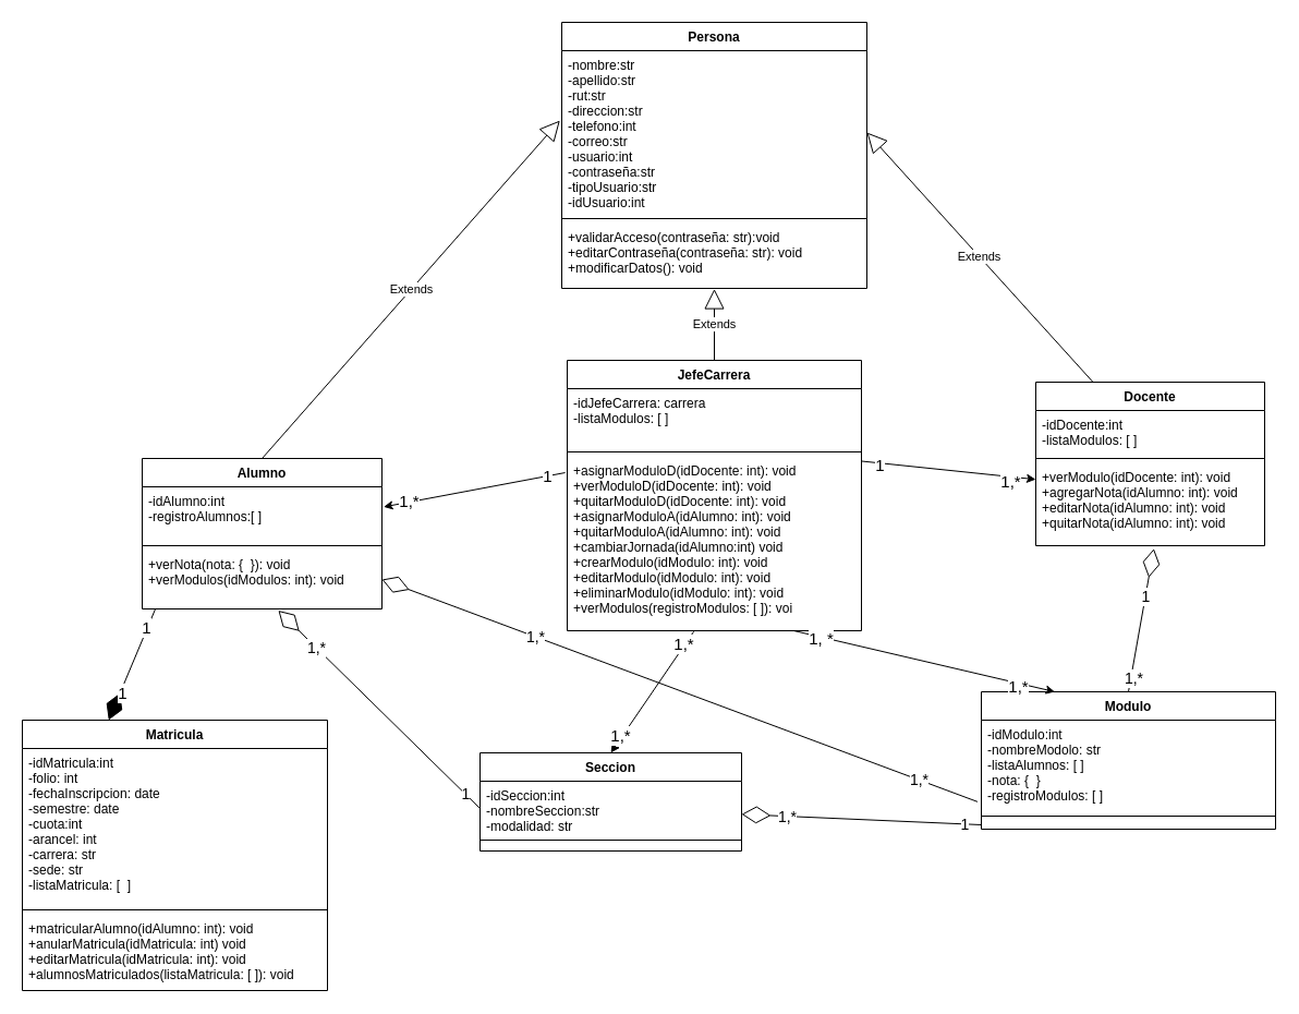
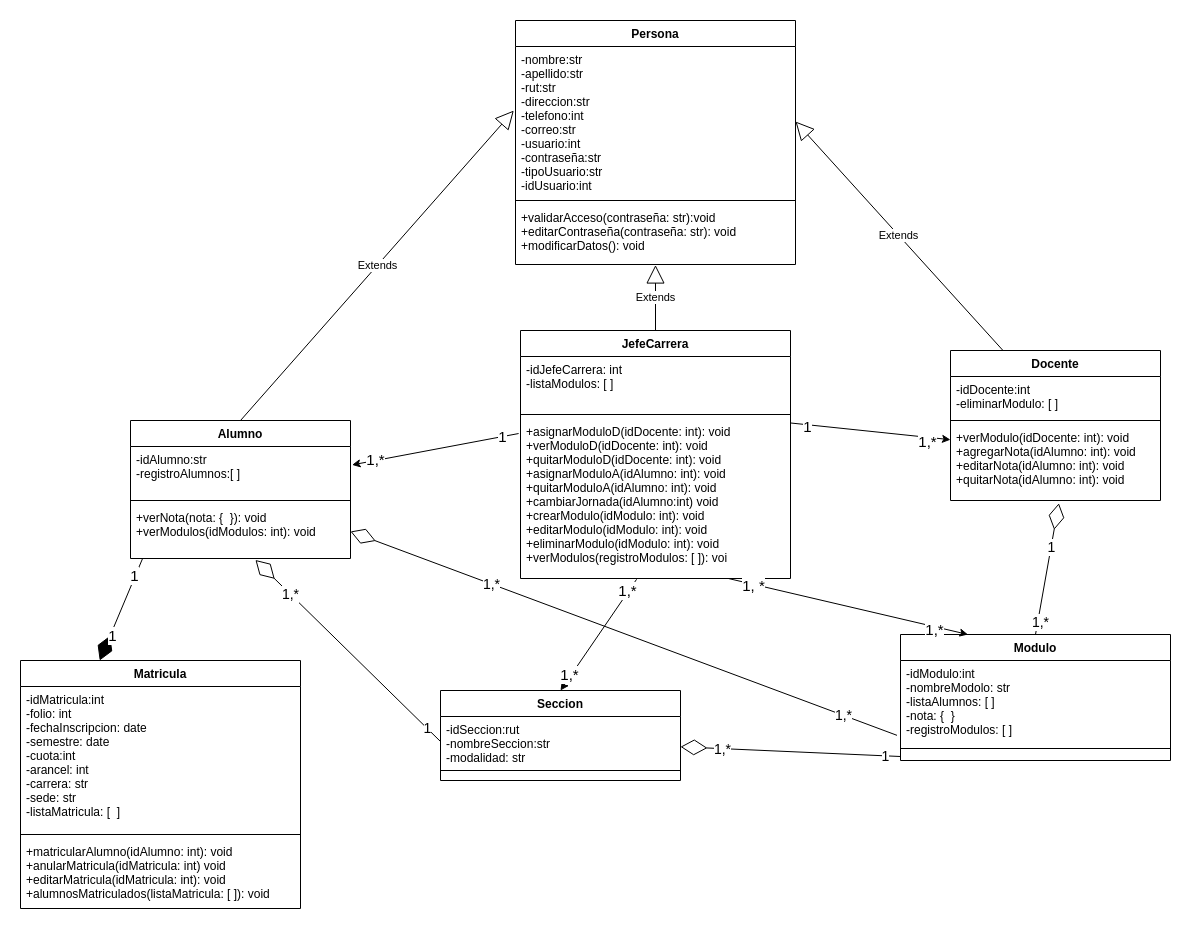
  <mxCell id="0" />
  <mxCell id="1" parent="0" />
  <mxCell id="2" value="Docente" style="swimlane;fontStyle=1;align=center;verticalAlign=top;childLayout=stackLayout;horizontal=1;startSize=26;horizontalStack=0;resizeParent=1;resizeParentMax=0;resizeLast=0;collapsible=1;marginBottom=0;" parent="1" vertex="1"><mxGeometry x="950" y="350" width="210" height="150" as="geometry" /></mxCell>
- <mxCell id="3" value="-idDocente:int&#10;-listaModulos: [ ]" style="text;strokeColor=none;fillColor=none;align=left;verticalAlign=top;spacingLeft=4;spacingRight=4;overflow=hidden;rotatable=0;points=[[0,0.5],[1,0.5]];portConstraint=eastwest;" parent="2" vertex="1"><mxGeometry y="26" width="210" height="40" as="geometry" /></mxCell>
+ <mxCell id="3" value="-idDocente:int&#10;-eliminarModulo: [ ]" style="text;strokeColor=none;fillColor=none;align=left;verticalAlign=top;spacingLeft=4;spacingRight=4;overflow=hidden;rotatable=0;points=[[0,0.5],[1,0.5]];portConstraint=eastwest;" parent="2" vertex="1"><mxGeometry y="26" width="210" height="40" as="geometry" /></mxCell>
  <mxCell id="4" value="" style="line;strokeWidth=1;fillColor=none;align=left;verticalAlign=middle;spacingTop=-1;spacingLeft=3;spacingRight=3;rotatable=0;labelPosition=right;points=[];portConstraint=eastwest;" parent="2" vertex="1"><mxGeometry y="66" width="210" height="8" as="geometry" /></mxCell>
  <mxCell id="5" value="+verModulo(idDocente: int): void&#10;+agregarNota(idAlumno: int): void&#10;+editarNota(idAlumno: int): void&#10;+quitarNota(idAlumno: int): void&#10;" style="text;strokeColor=none;fillColor=none;align=left;verticalAlign=top;spacingLeft=4;spacingRight=4;overflow=hidden;rotatable=0;points=[[0,0.5],[1,0.5]];portConstraint=eastwest;" parent="2" vertex="1"><mxGeometry y="74" width="210" height="76" as="geometry" /></mxCell>
  <mxCell id="6" value="Modulo" style="swimlane;fontStyle=1;align=center;verticalAlign=top;childLayout=stackLayout;horizontal=1;startSize=26;horizontalStack=0;resizeParent=1;resizeParentMax=0;resizeLast=0;collapsible=1;marginBottom=0;" parent="1" vertex="1"><mxGeometry x="900" y="634" width="270" height="126" as="geometry" /></mxCell>
  <mxCell id="7" value="-idModulo:int&#10;-nombreModolo: str&#10;-listaAlumnos: [ ]&#10;-nota: {  }&#10;-registroModulos: [ ]" style="text;strokeColor=none;fillColor=none;align=left;verticalAlign=top;spacingLeft=4;spacingRight=4;overflow=hidden;rotatable=0;points=[[0,0.5],[1,0.5]];portConstraint=eastwest;" parent="6" vertex="1"><mxGeometry y="26" width="270" height="84" as="geometry" /></mxCell>
  <mxCell id="8" value="" style="line;strokeWidth=1;fillColor=none;align=left;verticalAlign=middle;spacingTop=-1;spacingLeft=3;spacingRight=3;rotatable=0;labelPosition=right;points=[];portConstraint=eastwest;" parent="6" vertex="1"><mxGeometry y="110" width="270" height="8" as="geometry" /></mxCell>
  <mxCell id="9" value="." style="text;strokeColor=none;fillColor=none;align=left;verticalAlign=top;spacingLeft=4;spacingRight=4;overflow=hidden;rotatable=0;points=[[0,0.5],[1,0.5]];portConstraint=eastwest;" parent="6" vertex="1"><mxGeometry y="118" width="270" height="8" as="geometry" /></mxCell>
  <mxCell id="10" value="Alumno" style="swimlane;fontStyle=1;align=center;verticalAlign=top;childLayout=stackLayout;horizontal=1;startSize=26;horizontalStack=0;resizeParent=1;resizeParentMax=0;resizeLast=0;collapsible=1;marginBottom=0;" parent="1" vertex="1"><mxGeometry x="130" y="420" width="220" height="138" as="geometry" /></mxCell>
- <mxCell id="11" value="-idAlumno:int&#10;-registroAlumnos:[ ]" style="text;strokeColor=none;fillColor=none;align=left;verticalAlign=top;spacingLeft=4;spacingRight=4;overflow=hidden;rotatable=0;points=[[0,0.5],[1,0.5]];portConstraint=eastwest;" parent="10" vertex="1"><mxGeometry y="26" width="220" height="50" as="geometry" /></mxCell>
+ <mxCell id="11" value="-idAlumno:str&#10;-registroAlumnos:[ ]" style="text;strokeColor=none;fillColor=none;align=left;verticalAlign=top;spacingLeft=4;spacingRight=4;overflow=hidden;rotatable=0;points=[[0,0.5],[1,0.5]];portConstraint=eastwest;" parent="10" vertex="1"><mxGeometry y="26" width="220" height="50" as="geometry" /></mxCell>
  <mxCell id="12" value="" style="line;strokeWidth=1;fillColor=none;align=left;verticalAlign=middle;spacingTop=-1;spacingLeft=3;spacingRight=3;rotatable=0;labelPosition=right;points=[];portConstraint=eastwest;" parent="10" vertex="1"><mxGeometry y="76" width="220" height="8" as="geometry" /></mxCell>
  <mxCell id="13" value="+verNota(nota: {  }): void&#10;+verModulos(idModulos: int): void&#10;" style="text;strokeColor=none;fillColor=none;align=left;verticalAlign=top;spacingLeft=4;spacingRight=4;overflow=hidden;rotatable=0;points=[[0,0.5],[1,0.5]];portConstraint=eastwest;" parent="10" vertex="1"><mxGeometry y="84" width="220" height="54" as="geometry" /></mxCell>
  <mxCell id="14" value="Seccion" style="swimlane;fontStyle=1;align=center;verticalAlign=top;childLayout=stackLayout;horizontal=1;startSize=26;horizontalStack=0;resizeParent=1;resizeParentMax=0;resizeLast=0;collapsible=1;marginBottom=0;" parent="1" vertex="1"><mxGeometry x="440" y="690" width="240" height="90" as="geometry" /></mxCell>
- <mxCell id="15" value="-idSeccion:int&#10;-nombreSeccion:str&#10;-modalidad: str&#10;" style="text;strokeColor=none;fillColor=none;align=left;verticalAlign=top;spacingLeft=4;spacingRight=4;overflow=hidden;rotatable=0;points=[[0,0.5],[1,0.5]];portConstraint=eastwest;" parent="14" vertex="1"><mxGeometry y="26" width="240" height="50" as="geometry" /></mxCell>
+ <mxCell id="15" value="-idSeccion:rut&#10;-nombreSeccion:str&#10;-modalidad: str&#10;" style="text;strokeColor=none;fillColor=none;align=left;verticalAlign=top;spacingLeft=4;spacingRight=4;overflow=hidden;rotatable=0;points=[[0,0.5],[1,0.5]];portConstraint=eastwest;" parent="14" vertex="1"><mxGeometry y="26" width="240" height="50" as="geometry" /></mxCell>
  <mxCell id="16" value="" style="line;strokeWidth=1;fillColor=none;align=left;verticalAlign=middle;spacingTop=-1;spacingLeft=3;spacingRight=3;rotatable=0;labelPosition=right;points=[];portConstraint=eastwest;" parent="14" vertex="1"><mxGeometry y="76" width="240" height="8" as="geometry" /></mxCell>
  <mxCell id="17" value="." style="text;strokeColor=none;fillColor=none;align=left;verticalAlign=top;spacingLeft=4;spacingRight=4;overflow=hidden;rotatable=0;points=[[0,0.5],[1,0.5]];portConstraint=eastwest;" parent="14" vertex="1"><mxGeometry y="84" width="240" height="6" as="geometry" /></mxCell>
  <mxCell id="18" value="Matricula" style="swimlane;fontStyle=1;align=center;verticalAlign=top;childLayout=stackLayout;horizontal=1;startSize=26;horizontalStack=0;resizeParent=1;resizeParentMax=0;resizeLast=0;collapsible=1;marginBottom=0;" parent="1" vertex="1"><mxGeometry x="20" y="660" width="280" height="248" as="geometry" /></mxCell>
  <mxCell id="19" value="-idMatricula:int&#10;-folio: int&#10;-fechaInscripcion: date&#10;-semestre: date&#10;-cuota:int&#10;-arancel: int&#10;-carrera: str&#10;-sede: str&#10;-listaMatricula: [  ]" style="text;strokeColor=none;fillColor=none;align=left;verticalAlign=top;spacingLeft=4;spacingRight=4;overflow=hidden;rotatable=0;points=[[0,0.5],[1,0.5]];portConstraint=eastwest;" parent="18" vertex="1"><mxGeometry y="26" width="280" height="144" as="geometry" /></mxCell>
  <mxCell id="20" value="" style="line;strokeWidth=1;fillColor=none;align=left;verticalAlign=middle;spacingTop=-1;spacingLeft=3;spacingRight=3;rotatable=0;labelPosition=right;points=[];portConstraint=eastwest;" parent="18" vertex="1"><mxGeometry y="170" width="280" height="8" as="geometry" /></mxCell>
  <mxCell id="21" value="+matricularAlumno(idAlumno: int): void&#10;+anularMatricula(idMatricula: int) void&#10;+editarMatricula(idMatricula: int): void&#10;+alumnosMatriculados(listaMatricula: [ ]): void&#10;" style="text;strokeColor=none;fillColor=none;align=left;verticalAlign=top;spacingLeft=4;spacingRight=4;overflow=hidden;rotatable=0;points=[[0,0.5],[1,0.5]];portConstraint=eastwest;" parent="18" vertex="1"><mxGeometry y="178" width="280" height="70" as="geometry" /></mxCell>
  <mxCell id="22" value="Persona" style="swimlane;fontStyle=1;align=center;verticalAlign=top;childLayout=stackLayout;horizontal=1;startSize=26;horizontalStack=0;resizeParent=1;resizeParentMax=0;resizeLast=0;collapsible=1;marginBottom=0;" parent="1" vertex="1"><mxGeometry x="515" y="20" width="280" height="244" as="geometry" /></mxCell>
  <mxCell id="23" value="-nombre:str&#10;-apellido:str&#10;-rut:str&#10;-direccion:str&#10;-telefono:int&#10;-correo:str&#10;-usuario:int&#10;-contraseña:str&#10;-tipoUsuario:str&#10;-idUsuario:int" style="text;strokeColor=none;fillColor=none;align=left;verticalAlign=top;spacingLeft=4;spacingRight=4;overflow=hidden;rotatable=0;points=[[0,0.5],[1,0.5]];portConstraint=eastwest;" parent="22" vertex="1"><mxGeometry y="26" width="280" height="150" as="geometry" /></mxCell>
  <mxCell id="24" value="" style="line;strokeWidth=1;fillColor=none;align=left;verticalAlign=middle;spacingTop=-1;spacingLeft=3;spacingRight=3;rotatable=0;labelPosition=right;points=[];portConstraint=eastwest;" parent="22" vertex="1"><mxGeometry y="176" width="280" height="8" as="geometry" /></mxCell>
  <mxCell id="25" value="+validarAcceso(contraseña: str):void&#10;+editarContraseña(contraseña: str): void&#10;+modificarDatos(): void" style="text;strokeColor=none;fillColor=none;align=left;verticalAlign=top;spacingLeft=4;spacingRight=4;overflow=hidden;rotatable=0;points=[[0,0.5],[1,0.5]];portConstraint=eastwest;" parent="22" vertex="1"><mxGeometry y="184" width="280" height="60" as="geometry" /></mxCell>
  <mxCell id="26" value="Extends" style="endArrow=block;endSize=16;endFill=0;html=1;exitX=0.25;exitY=0;exitDx=0;exitDy=0;entryX=1;entryY=0.5;entryDx=0;entryDy=0;" parent="1" source="2" target="23" edge="1"><mxGeometry width="160" relative="1" as="geometry"><mxPoint x="70" y="610" as="sourcePoint" /><mxPoint x="230" y="610" as="targetPoint" /></mxGeometry></mxCell>
  <mxCell id="27" value="Extends" style="endArrow=block;endSize=16;endFill=0;html=1;entryX=-0.006;entryY=0.427;entryDx=0;entryDy=0;entryPerimeter=0;exitX=0.5;exitY=0;exitDx=0;exitDy=0;" parent="1" source="10" target="23" edge="1"><mxGeometry width="160" relative="1" as="geometry"><mxPoint x="80" y="620" as="sourcePoint" /><mxPoint x="240" y="620" as="targetPoint" /><Array as="points" /></mxGeometry></mxCell>
  <mxCell id="28" value="" style="endArrow=diamondThin;endFill=0;endSize=24;html=1;entryX=0.568;entryY=1.027;entryDx=0;entryDy=0;entryPerimeter=0;exitX=0;exitY=0.5;exitDx=0;exitDy=0;" parent="1" source="15" target="13" edge="1"><mxGeometry width="160" relative="1" as="geometry"><mxPoint x="-110" y="1040" as="sourcePoint" /><mxPoint x="50" y="1040" as="targetPoint" /></mxGeometry></mxCell>
  <mxCell id="29" value="1" style="edgeLabel;html=1;align=center;verticalAlign=middle;resizable=0;points=[];fontSize=14;" parent="28" vertex="1" connectable="0"><mxGeometry x="-0.853" relative="1" as="geometry"><mxPoint as="offset" /></mxGeometry></mxCell>
  <mxCell id="30" value="1,*" style="edgeLabel;html=1;align=center;verticalAlign=middle;resizable=0;points=[];fontSize=14;" parent="28" vertex="1" connectable="0"><mxGeometry x="0.628" relative="1" as="geometry"><mxPoint as="offset" /></mxGeometry></mxCell>
  <mxCell id="31" value="" style="endArrow=diamondThin;endFill=0;endSize=24;html=1;exitX=0.5;exitY=0;exitDx=0;exitDy=0;entryX=0.516;entryY=1.036;entryDx=0;entryDy=0;entryPerimeter=0;" parent="1" source="6" target="5" edge="1"><mxGeometry width="160" relative="1" as="geometry"><mxPoint x="-100" y="1050" as="sourcePoint" /><mxPoint x="1060" as="targetPoint" y="490" /></mxGeometry></mxCell>
  <mxCell id="32" value="1" style="edgeLabel;html=1;align=center;verticalAlign=middle;resizable=0;points=[];fontSize=14;" parent="31" vertex="1" connectable="0"><mxGeometry x="0.333" relative="1" as="geometry"><mxPoint as="offset" /></mxGeometry></mxCell>
  <mxCell id="33" value="&lt;font style=&quot;font-size: 14px&quot;&gt;1,*&lt;/font&gt;" style="edgeLabel;html=1;align=center;verticalAlign=middle;resizable=0;points=[];" parent="31" vertex="1" connectable="0"><mxGeometry x="-0.805" y="-2" relative="1" as="geometry"><mxPoint as="offset" /></mxGeometry></mxCell>
  <mxCell id="34" value="" style="endArrow=diamondThin;endFill=0;endSize=24;html=1;entryX=1;entryY=0.5;entryDx=0;entryDy=0;exitX=-0.013;exitY=0.891;exitDx=0;exitDy=0;exitPerimeter=0;" parent="1" source="7" target="13" edge="1"><mxGeometry width="160" relative="1" as="geometry"><mxPoint x="-100" y="1050" as="sourcePoint" /><mxPoint x="60" y="1050" as="targetPoint" /></mxGeometry></mxCell>
  <mxCell id="35" value="1,*" style="edgeLabel;html=1;align=center;verticalAlign=middle;resizable=0;points=[];fontSize=14;" parent="34" vertex="1" connectable="0"><mxGeometry x="-0.802" relative="1" as="geometry"><mxPoint as="offset" /></mxGeometry></mxCell>
  <mxCell id="36" value="1,*" style="edgeLabel;html=1;align=center;verticalAlign=middle;resizable=0;points=[];fontSize=14;" parent="34" vertex="1" connectable="0"><mxGeometry x="0.486" relative="1" as="geometry"><mxPoint as="offset" /></mxGeometry></mxCell>
  <mxCell id="37" value="" style="endArrow=diamondThin;endFill=0;endSize=24;html=1;exitX=0;exitY=0.5;exitDx=0;exitDy=0;" parent="1" source="9" target="15" edge="1"><mxGeometry width="160" relative="1" as="geometry"><mxPoint x="205" y="1170" as="sourcePoint" /><mxPoint x="157.92" y="918.97" as="targetPoint" /></mxGeometry></mxCell>
  <mxCell id="38" value="1" style="edgeLabel;html=1;align=center;verticalAlign=middle;resizable=0;points=[];fontSize=14;" parent="37" vertex="1" connectable="0"><mxGeometry x="-0.853" relative="1" as="geometry"><mxPoint as="offset" /></mxGeometry></mxCell>
  <mxCell id="39" value="1,*" style="edgeLabel;html=1;align=center;verticalAlign=middle;resizable=0;points=[];fontSize=14;" parent="37" vertex="1" connectable="0"><mxGeometry x="0.628" relative="1" as="geometry"><mxPoint as="offset" /></mxGeometry></mxCell>
  <mxCell id="40" value="" style="endArrow=diamondThin;endFill=1;endSize=24;html=1;exitX=0.054;exitY=1.009;exitDx=0;exitDy=0;exitPerimeter=0;entryX=0.283;entryY=0;entryDx=0;entryDy=0;entryPerimeter=0;" parent="1" source="13" target="18" edge="1"><mxGeometry width="160" relative="1" as="geometry"><mxPoint x="250" y="930" as="sourcePoint" /><mxPoint x="410" y="930" as="targetPoint" /></mxGeometry></mxCell>
  <mxCell id="41" value="&lt;font style=&quot;font-size: 15px&quot;&gt;1&lt;/font&gt;" style="edgeLabel;html=1;align=center;verticalAlign=middle;resizable=0;points=[];" parent="40" vertex="1" connectable="0"><mxGeometry x="-0.682" y="-2" relative="1" as="geometry"><mxPoint as="offset" /></mxGeometry></mxCell>
  <mxCell id="42" value="&lt;font style=&quot;font-size: 15px&quot;&gt;1&lt;/font&gt;" style="edgeLabel;html=1;align=center;verticalAlign=middle;resizable=0;points=[];" parent="40" vertex="1" connectable="0"><mxGeometry x="0.496" y="1" relative="1" as="geometry"><mxPoint as="offset" /></mxGeometry></mxCell>
  <mxCell id="43" value="JefeCarrera" style="swimlane;fontStyle=1;align=center;verticalAlign=top;childLayout=stackLayout;horizontal=1;startSize=26;horizontalStack=0;resizeParent=1;resizeParentMax=0;resizeLast=0;collapsible=1;marginBottom=0;" parent="1" vertex="1"><mxGeometry x="520" y="330" width="270" height="248" as="geometry" /></mxCell>
- <mxCell id="44" value="-idJefeCarrera: carrera&#10;-listaModulos: [ ]" style="text;strokeColor=none;fillColor=none;align=left;verticalAlign=top;spacingLeft=4;spacingRight=4;overflow=hidden;rotatable=0;points=[[0,0.5],[1,0.5]];portConstraint=eastwest;" parent="43" vertex="1"><mxGeometry y="26" width="270" height="54" as="geometry" /></mxCell>
+ <mxCell id="44" value="-idJefeCarrera: int&#10;-listaModulos: [ ]" style="text;strokeColor=none;fillColor=none;align=left;verticalAlign=top;spacingLeft=4;spacingRight=4;overflow=hidden;rotatable=0;points=[[0,0.5],[1,0.5]];portConstraint=eastwest;" parent="43" vertex="1"><mxGeometry y="26" width="270" height="54" as="geometry" /></mxCell>
  <mxCell id="45" value="" style="line;strokeWidth=1;fillColor=none;align=left;verticalAlign=middle;spacingTop=-1;spacingLeft=3;spacingRight=3;rotatable=0;labelPosition=right;points=[];portConstraint=eastwest;" parent="43" vertex="1"><mxGeometry y="80" width="270" height="8" as="geometry" /></mxCell>
  <mxCell id="46" value="+asignarModuloD(idDocente: int): void&#10;+verModuloD(idDocente: int): void&#10;+quitarModuloD(idDocente: int): void&#10;+asignarModuloA(idAlumno: int): void&#10;+quitarModuloA(idAlumno: int): void&#10;+cambiarJornada(idAlumno:int) void&#10;+crearModulo(idModulo: int): void&#10;+editarModulo(idModulo: int): void&#10;+eliminarModulo(idModulo: int): void&#10;+verModulos(registroModulos: [ ]): voi&#10;" style="text;strokeColor=none;fillColor=none;align=left;verticalAlign=top;spacingLeft=4;spacingRight=4;overflow=hidden;rotatable=0;points=[[0,0.5],[1,0.5]];portConstraint=eastwest;" parent="43" vertex="1"><mxGeometry y="88" width="270" height="160" as="geometry" /></mxCell>
  <mxCell id="47" value="Extends" style="endArrow=block;endSize=16;endFill=0;html=1;entryX=0.5;entryY=1.008;entryDx=0;entryDy=0;entryPerimeter=0;exitX=0.5;exitY=0;exitDx=0;exitDy=0;" parent="1" source="43" target="25" edge="1"><mxGeometry width="160" relative="1" as="geometry"><mxPoint x="190" y="410" as="sourcePoint" /><mxPoint x="528.32" y="-133.972" as="targetPoint" /><Array as="points" /></mxGeometry></mxCell>
  <mxCell id="48" value="" style="endArrow=classic;html=1;exitX=-0.007;exitY=0.094;exitDx=0;exitDy=0;exitPerimeter=0;entryX=1.007;entryY=0.368;entryDx=0;entryDy=0;entryPerimeter=0;" parent="1" source="46" target="11" edge="1"><mxGeometry width="50" height="50" relative="1" as="geometry"><mxPoint x="330" y="340" as="sourcePoint" /><mxPoint x="380" y="290" as="targetPoint" /></mxGeometry></mxCell>
  <mxCell id="49" value="&lt;font style=&quot;font-size: 15px&quot;&gt;1,*&lt;/font&gt;" style="edgeLabel;html=1;align=center;verticalAlign=middle;resizable=0;points=[];" parent="48" vertex="1" connectable="0"><mxGeometry x="0.723" y="-2" relative="1" as="geometry"><mxPoint as="offset" /></mxGeometry></mxCell>
  <mxCell id="50" value="&lt;font style=&quot;font-size: 15px&quot;&gt;1&lt;/font&gt;" style="edgeLabel;html=1;align=center;verticalAlign=middle;resizable=0;points=[];" parent="48" vertex="1" connectable="0"><mxGeometry x="-0.794" y="-1" relative="1" as="geometry"><mxPoint as="offset" /></mxGeometry></mxCell>
  <mxCell id="51" value="" style="endArrow=classic;html=1;exitX=1;exitY=0.028;exitDx=0;exitDy=0;exitPerimeter=0;entryX=0;entryY=0.2;entryDx=0;entryDy=0;entryPerimeter=0;" parent="1" source="46" target="5" edge="1"><mxGeometry width="50" height="50" relative="1" as="geometry"><mxPoint x="533.11" y="287.928" as="sourcePoint" /><mxPoint x="342.1" y="477.952" as="targetPoint" /></mxGeometry></mxCell>
  <mxCell id="52" value="&lt;font style=&quot;font-size: 15px&quot;&gt;1&lt;/font&gt;" style="edgeLabel;html=1;align=center;verticalAlign=middle;resizable=0;points=[];" parent="51" vertex="1" connectable="0"><mxGeometry x="-0.784" relative="1" as="geometry"><mxPoint y="1" as="offset" /></mxGeometry></mxCell>
  <mxCell id="53" value="&lt;font style=&quot;font-size: 15px&quot;&gt;1,*&lt;/font&gt;" style="edgeLabel;html=1;align=center;verticalAlign=middle;resizable=0;points=[];" parent="51" vertex="1" connectable="0"><mxGeometry x="0.711" y="-4" relative="1" as="geometry"><mxPoint as="offset" /></mxGeometry></mxCell>
  <mxCell id="54" value="" style="endArrow=classic;html=1;exitX=0.43;exitY=1.005;exitDx=0;exitDy=0;exitPerimeter=0;entryX=0.5;entryY=0;entryDx=0;entryDy=0;" parent="1" source="46" target="14" edge="1"><mxGeometry width="50" height="50" relative="1" as="geometry"><mxPoint x="533.11" y="287.928" as="sourcePoint" /><mxPoint x="342.1" y="477.952" as="targetPoint" /></mxGeometry></mxCell>
  <mxCell id="55" value="&lt;font style=&quot;font-size: 15px&quot;&gt;1,*&lt;/font&gt;" style="edgeLabel;html=1;align=center;verticalAlign=middle;resizable=0;points=[];" parent="54" vertex="1" connectable="0"><mxGeometry x="0.723" y="-2" relative="1" as="geometry"><mxPoint as="offset" /></mxGeometry></mxCell>
  <mxCell id="56" value="&lt;font style=&quot;font-size: 15px&quot;&gt;1,*&lt;/font&gt;" style="edgeLabel;html=1;align=center;verticalAlign=middle;resizable=0;points=[];" parent="54" vertex="1" connectable="0"><mxGeometry x="-0.794" y="-1" relative="1" as="geometry"><mxPoint x="-1" as="offset" /></mxGeometry></mxCell>
  <mxCell id="57" value="" style="endArrow=classic;html=1;exitX=0.77;exitY=1;exitDx=0;exitDy=0;exitPerimeter=0;entryX=0.25;entryY=0;entryDx=0;entryDy=0;" parent="1" source="46" target="6" edge="1"><mxGeometry width="50" height="50" relative="1" as="geometry"><mxPoint x="651.1" y="481.06" as="sourcePoint" /><mxPoint x="510" y="700" as="targetPoint" /></mxGeometry></mxCell>
  <mxCell id="58" value="&lt;font style=&quot;font-size: 15px&quot;&gt;1,*&lt;/font&gt;" style="edgeLabel;html=1;align=center;verticalAlign=middle;resizable=0;points=[];" parent="57" vertex="1" connectable="0"><mxGeometry x="0.723" y="-2" relative="1" as="geometry"><mxPoint as="offset" /></mxGeometry></mxCell>
  <mxCell id="59" value="&lt;font style=&quot;font-size: 15px&quot;&gt;1, *&lt;/font&gt;" style="edgeLabel;html=1;align=center;verticalAlign=middle;resizable=0;points=[];" parent="57" vertex="1" connectable="0"><mxGeometry x="-0.794" y="-1" relative="1" as="geometry"><mxPoint as="offset" /></mxGeometry></mxCell>
